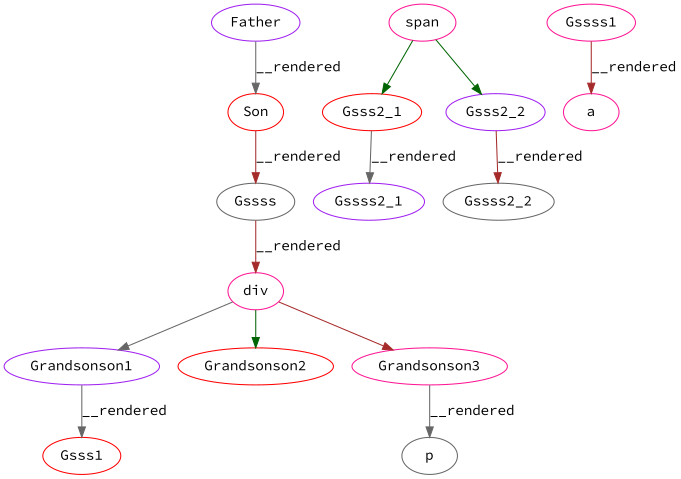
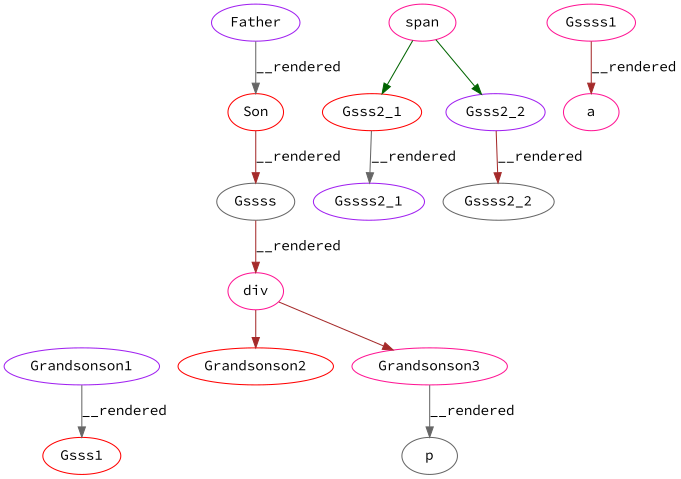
  digraph {
    fontname="Source Code Pro"
    node [color=deeppink fontname="Source Code Pro"]
    edge [color=brown fontname="Source Code Pro"]
    Son [color=red]
    Father [color=purple]
    n3 [color=gray40 label=Gssss]
    div
    Grandsonson1 [color=purple]
    Grandsonson2 [color=red]
    Grandsonson3
    Gsss1 [color=red]
    p [color=gray40]
    span
    Gsss2_1 [color=red]
    Gsss2_2 [color=purple]
    Gssss1
    a
    Gssss2_1 [color=purple]
    Gssss2_2 [color=gray40]
    Son -> n3 [label=__rendered]
    Father -> Son [color=gray40 label=__rendered]
    n3 -> div [label=__rendered]
-   div -> Grandsonson1 [color=gray40]
-   div -> Grandsonson2 [color=darkgreen]
+   div -> Grandsonson2
    div -> Grandsonson3
    Grandsonson1 -> Gsss1 [color=gray40 label=__rendered]
    Grandsonson3 -> p [color=gray40 label=__rendered]
    span -> Gsss2_1 [color=darkgreen]
    span -> Gsss2_2 [color=darkgreen]
    Gsss2_1 -> Gssss2_1 [color=gray40 label=__rendered]
    Gsss2_2 -> Gssss2_2 [label=__rendered]
    Gssss1 -> a [label=__rendered]
  }
